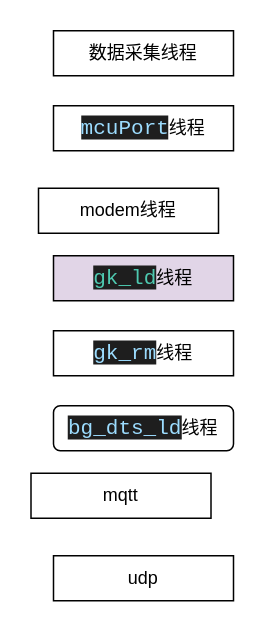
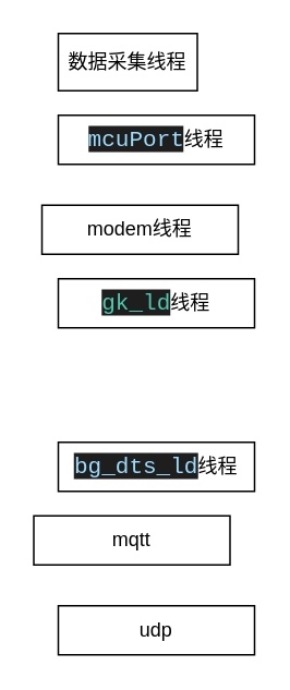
  <mxCell id="0" />
  <mxCell id="1" parent="0" />
- <mxCell id="2" value="数据采集线程" style="rounded=0;whiteSpace=wrap;html=1;" vertex="1" parent="1"><mxGeometry x="35" y="20" width="120" height="30" as="geometry" /></mxCell>
+ <mxCell id="2" value="数据采集线程" style="rounded=0;whiteSpace=wrap;html=1;" vertex="1" parent="1"><mxGeometry x="35" y="20" width="85" height="35" as="geometry" /></mxCell>
  <mxCell id="3" value="modem线程" style="rounded=0;whiteSpace=wrap;html=1;" vertex="1" parent="1"><mxGeometry x="25" y="125" width="120" height="30" as="geometry" /></mxCell>
- <mxCell id="4" value="&lt;span style=&quot;color: rgb(78 , 201 , 176) ; background-color: rgb(30 , 30 , 30) ; font-family: &amp;#34;consolas&amp;#34; , &amp;#34;courier new&amp;#34; , monospace ; font-size: 14px&quot;&gt;gk_ld&lt;/span&gt;线程" style="rounded=0;whiteSpace=wrap;html=1;fillColor=#e1d5e7;" vertex="1" parent="1"><mxGeometry x="35" y="170" width="120" height="30" as="geometry" /></mxCell>
- <mxCell id="5" value="&lt;span style=&quot;color: rgb(156 , 220 , 254) ; background-color: rgb(30 , 30 , 30) ; font-family: &amp;#34;consolas&amp;#34; , &amp;#34;courier new&amp;#34; , monospace ; font-size: 14px&quot;&gt;gk_rm&lt;/span&gt;线程" style="rounded=0;whiteSpace=wrap;html=1;" vertex="1" parent="1"><mxGeometry x="35" y="220" width="120" height="30" as="geometry" /></mxCell>
- <mxCell id="6" value="&lt;span style=&quot;color: rgb(156 , 220 , 254) ; background-color: rgb(30 , 30 , 30) ; font-family: &amp;#34;consolas&amp;#34; , &amp;#34;courier new&amp;#34; , monospace ; font-size: 14px&quot;&gt;bg_dts_ld&lt;/span&gt;线程" style="whiteSpace=wrap;html=1;rounded=1;" vertex="1" parent="1"><mxGeometry x="35" y="270" width="120" height="30" as="geometry" /></mxCell>
+ <mxCell id="4" value="&lt;span style=&quot;color: rgb(78 , 201 , 176) ; background-color: rgb(30 , 30 , 30) ; font-family: &amp;#34;consolas&amp;#34; , &amp;#34;courier new&amp;#34; , monospace ; font-size: 14px&quot;&gt;gk_ld&lt;/span&gt;线程" style="rounded=0;whiteSpace=wrap;html=1;" vertex="1" parent="1"><mxGeometry x="35" y="170" width="120" height="30" as="geometry" /></mxCell>
+ <mxCell id="6" value="&lt;span style=&quot;color: rgb(156 , 220 , 254) ; background-color: rgb(30 , 30 , 30) ; font-family: &amp;#34;consolas&amp;#34; , &amp;#34;courier new&amp;#34; , monospace ; font-size: 14px&quot;&gt;bg_dts_ld&lt;/span&gt;线程" style="rounded=0;whiteSpace=wrap;html=1;" vertex="1" parent="1"><mxGeometry x="35" y="270" width="120" height="30" as="geometry" /></mxCell>
  <mxCell id="7" value="mqtt" style="rounded=0;whiteSpace=wrap;html=1;" vertex="1" parent="1"><mxGeometry x="20" y="315" width="120" height="30" as="geometry" /></mxCell>
  <mxCell id="8" value="udp" style="rounded=0;whiteSpace=wrap;html=1;" vertex="1" parent="1"><mxGeometry x="35" y="370" width="120" height="30" as="geometry" /></mxCell>
  <mxCell id="9" value="&lt;span style=&quot;color: rgb(156 , 220 , 254) ; background-color: rgb(30 , 30 , 30) ; font-family: &amp;#34;consolas&amp;#34; , &amp;#34;courier new&amp;#34; , monospace ; font-size: 14px&quot;&gt;mcuPort&lt;/span&gt;线程" style="rounded=0;whiteSpace=wrap;html=1;" vertex="1" parent="1"><mxGeometry x="35" y="70" width="120" height="30" as="geometry" /></mxCell>
